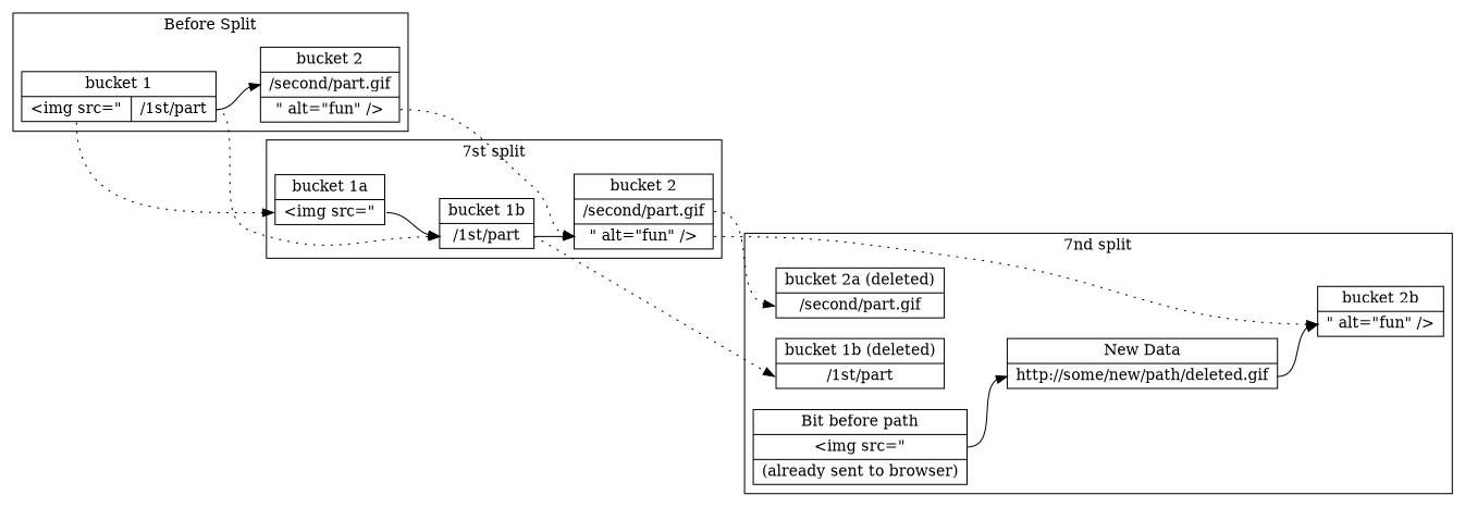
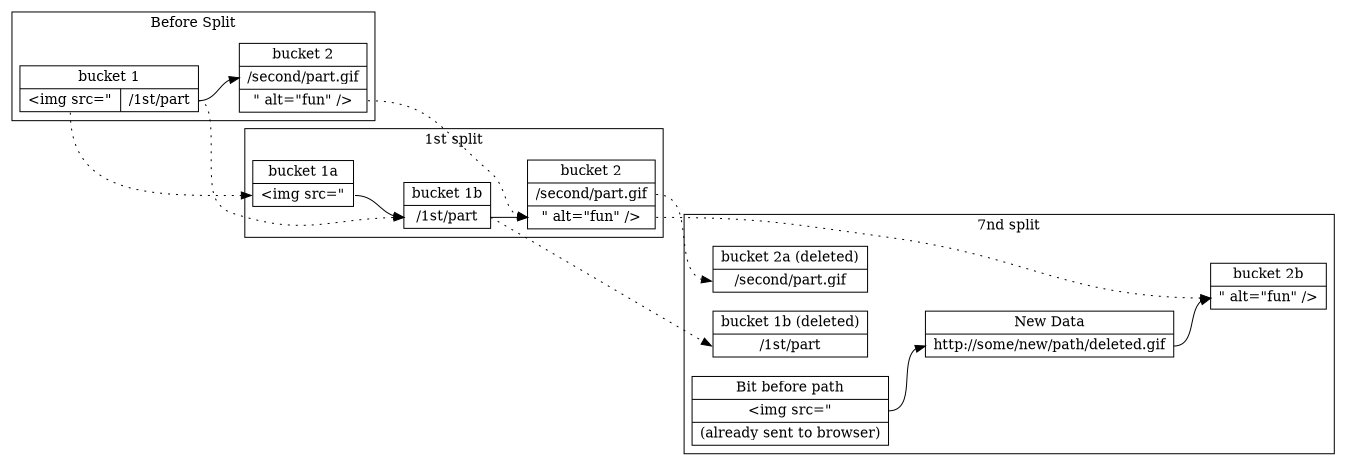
  digraph {
    rankdir=LR
    node [shape=record]
    edge [headport=path tailport=path1 style=dotted]
    n1 [label="bucket 1| {<pre_path>\<img src=\" |<path1> /1st/part}"]
    n2 [label="bucket 2| <path2> /second/part.gif | <post_path>\" alt=\"fun\" /\>"]
    n3 [label="bucket 1a|<pre_path> \<img src=\""]
    n4 [label="bucket 1b|<path1> /1st/part"]
    n5 [label="bucket 2| <path2> /second/part.gif | <post_path>\" alt=\"fun\" /\>"]
    n6 [label="bucket 2a (deleted)|<path> /second/part.gif"]
    n7 [label="bucket 2b|<junk>\" alt=\"fun\" /\>"]
    n8 [label="bucket 1b (deleted)|<path>/1st/part"]
    n9 [label="Bit before path|<junk> \<img src=\" |(already sent to browser)"]
    n10 [label="New Data|<path>http://some/new/path/deleted.gif"]
    subgraph cluster_1 {
      label="Before Split"
      n1
      n2
    }
    subgraph cluster_2 {
-     label="7st split"
+     label="1st split"
      n3
      n4
      n5
    }
    subgraph cluster_3 {
      label="7nd split"
      n6
      n7
      n8
      n9
      n10
    }
    n1 -> n2 [headport=path2 style=""]
    n1 -> n3 [headport=pre_path label=" " tailport=pre_path]
    n1 -> n4 [headport=path1]
    n2 -> n5 [headport=post_path tailport=post_path]
    n3 -> n4 [headport=path1 tailport=pre_path style=""]
    n4 -> n5 [headport=post_path style=""]
    n4 -> n8
    n5 -> n6 [tailport=path2]
    n5 -> n7 [headport=junk tailport=post_path]
    n9 -> n10 [tailport=junk style=""]
    n10 -> n7 [headport=junk tailport=path style=""]
  }
